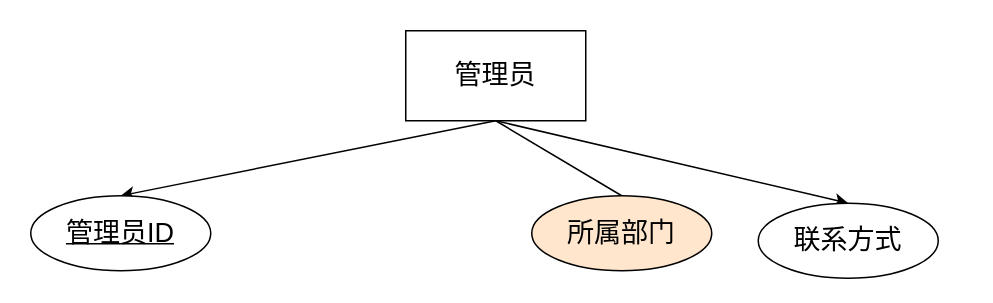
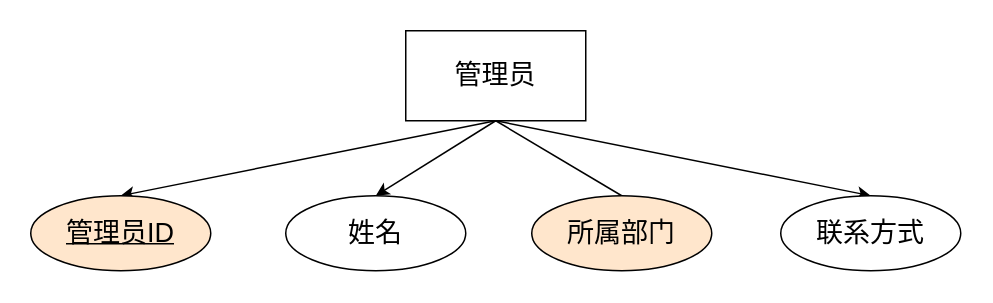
  <mxCell id="0" />
  <mxCell id="1" parent="0" />
  <mxCell id="2" style="rounded=0;orthogonalLoop=1;jettySize=auto;html=1;exitX=0.5;exitY=1;exitDx=0;exitDy=0;entryX=0.5;entryY=0;entryDx=0;entryDy=0;" edge="1" parent="1" source="6" target="7"><mxGeometry relative="1" as="geometry" /></mxCell>
+ <mxCell id="3" style="rounded=0;orthogonalLoop=1;jettySize=auto;html=1;exitX=0.5;exitY=1;exitDx=0;exitDy=0;entryX=0.5;entryY=0;entryDx=0;entryDy=0;" edge="1" parent="1" source="6" target="8"><mxGeometry relative="1" as="geometry" /></mxCell>
  <mxCell id="4" style="rounded=0;orthogonalLoop=1;jettySize=auto;html=1;exitX=0.5;exitY=1;exitDx=0;exitDy=0;entryX=0.5;entryY=0;entryDx=0;entryDy=0;endArrow=none;" edge="1" parent="1" source="6" target="9"><mxGeometry relative="1" as="geometry" /></mxCell>
  <mxCell id="5" style="rounded=0;orthogonalLoop=1;jettySize=auto;html=1;exitX=0.5;exitY=1;exitDx=0;exitDy=0;entryX=0.5;entryY=0;entryDx=0;entryDy=0;" edge="1" parent="1" source="6" target="10"><mxGeometry relative="1" as="geometry" /></mxCell>
  <mxCell id="6" value="&lt;font style=&quot;font-size: 18px;&quot;&gt;管理员&lt;/font&gt;" style="rounded=0;whiteSpace=wrap;html=1;" vertex="1" parent="1"><mxGeometry x="270" y="20" width="120" height="60" as="geometry" /></mxCell>
- <mxCell id="7" value="&lt;u&gt;&lt;font style=&quot;font-size: 18px;&quot;&gt;管理员ID&lt;/font&gt;&lt;/u&gt;" style="ellipse;whiteSpace=wrap;html=1;" vertex="1" parent="1"><mxGeometry x="20" y="130" width="120" height="50" as="geometry" /></mxCell>
+ <mxCell id="7" value="&lt;u&gt;&lt;font style=&quot;font-size: 18px;&quot;&gt;管理员ID&lt;/font&gt;&lt;/u&gt;" style="ellipse;whiteSpace=wrap;html=1;fillColor=#ffe6cc;" vertex="1" parent="1"><mxGeometry x="20" y="130" width="120" height="50" as="geometry" /></mxCell>
+ <mxCell id="8" value="&lt;font style=&quot;font-size: 18px;&quot;&gt;姓名&lt;/font&gt;" style="ellipse;whiteSpace=wrap;html=1;" vertex="1" parent="1"><mxGeometry x="190" y="130" width="120" height="50" as="geometry" /></mxCell>
  <mxCell id="9" value="&lt;font style=&quot;font-size: 18px;&quot;&gt;所属部门&lt;/font&gt;" style="ellipse;whiteSpace=wrap;html=1;fillColor=#ffe6cc;" vertex="1" parent="1"><mxGeometry x="354" y="130" width="120" height="50" as="geometry" /></mxCell>
- <mxCell id="10" value="&lt;font style=&quot;font-size: 18px;&quot;&gt;联系方式&lt;/font&gt;" style="ellipse;whiteSpace=wrap;html=1;" vertex="1" parent="1"><mxGeometry x="505" y="135" width="120" height="50" as="geometry" /></mxCell>
+ <mxCell id="10" value="&lt;font style=&quot;font-size: 18px;&quot;&gt;联系方式&lt;/font&gt;" style="ellipse;whiteSpace=wrap;html=1;" vertex="1" parent="1"><mxGeometry x="520" y="130" width="120" height="50" as="geometry" /></mxCell>
